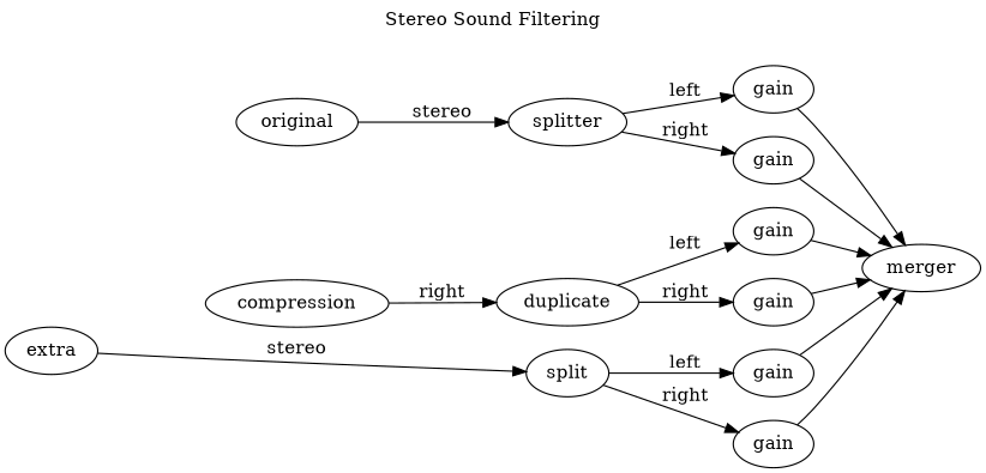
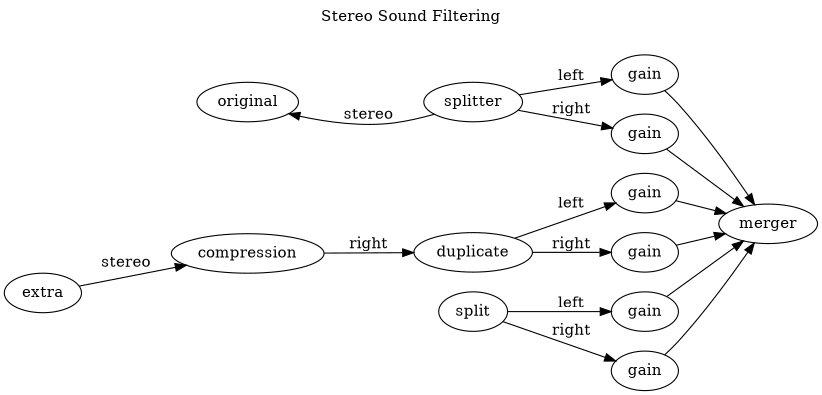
  digraph {
    label="Stereo Sound Filtering"
    labelloc=t
    rankdir=LR
    original
    splitter
    n3 [label=gain]
    n4 [label=gain]
    compression
    duplicate
    n7 [label=gain]
    n8 [label=gain]
    merger
    n10 [label=split]
    n11 [label=gain]
    n12 [label=gain]
    extra
-   original -> splitter [label=stereo]
+   splitter -> original [label=stereo]
    splitter -> n3 [label=left]
    splitter -> n4 [label=right]
    n3 -> merger
    n4 -> merger
    compression -> duplicate [label=right]
    duplicate -> n7 [label=left]
    duplicate -> n8 [label=right]
    n7 -> merger
    n8 -> merger
    n10 -> n11 [label=left]
    n10 -> n12 [label=right]
    n11 -> merger
    n12 -> merger
-   extra -> n10 [label=stereo]
+   extra -> compression [label=stereo]
  }
